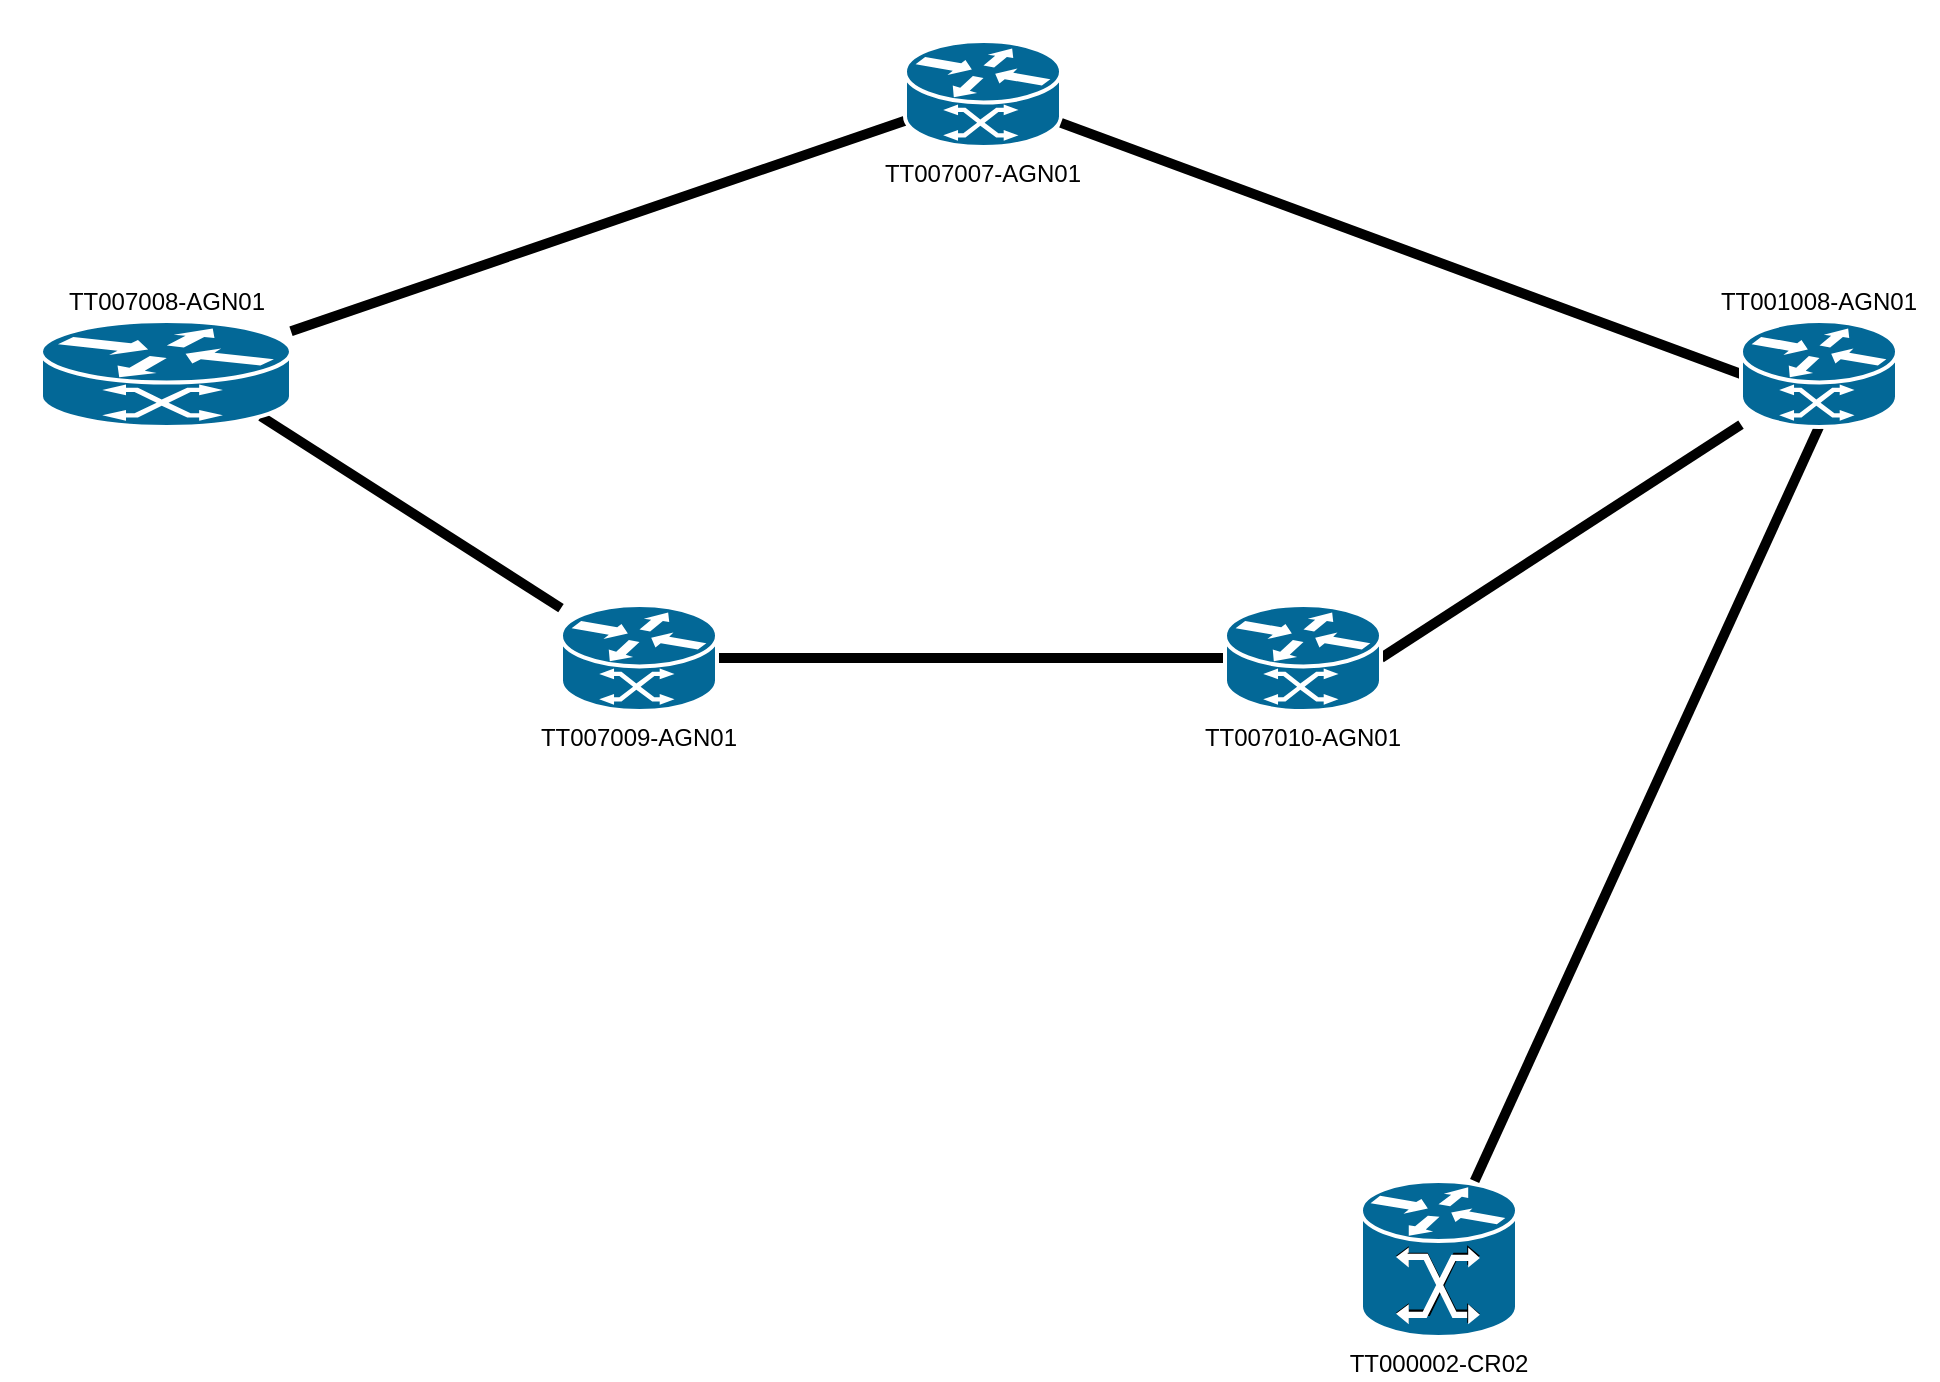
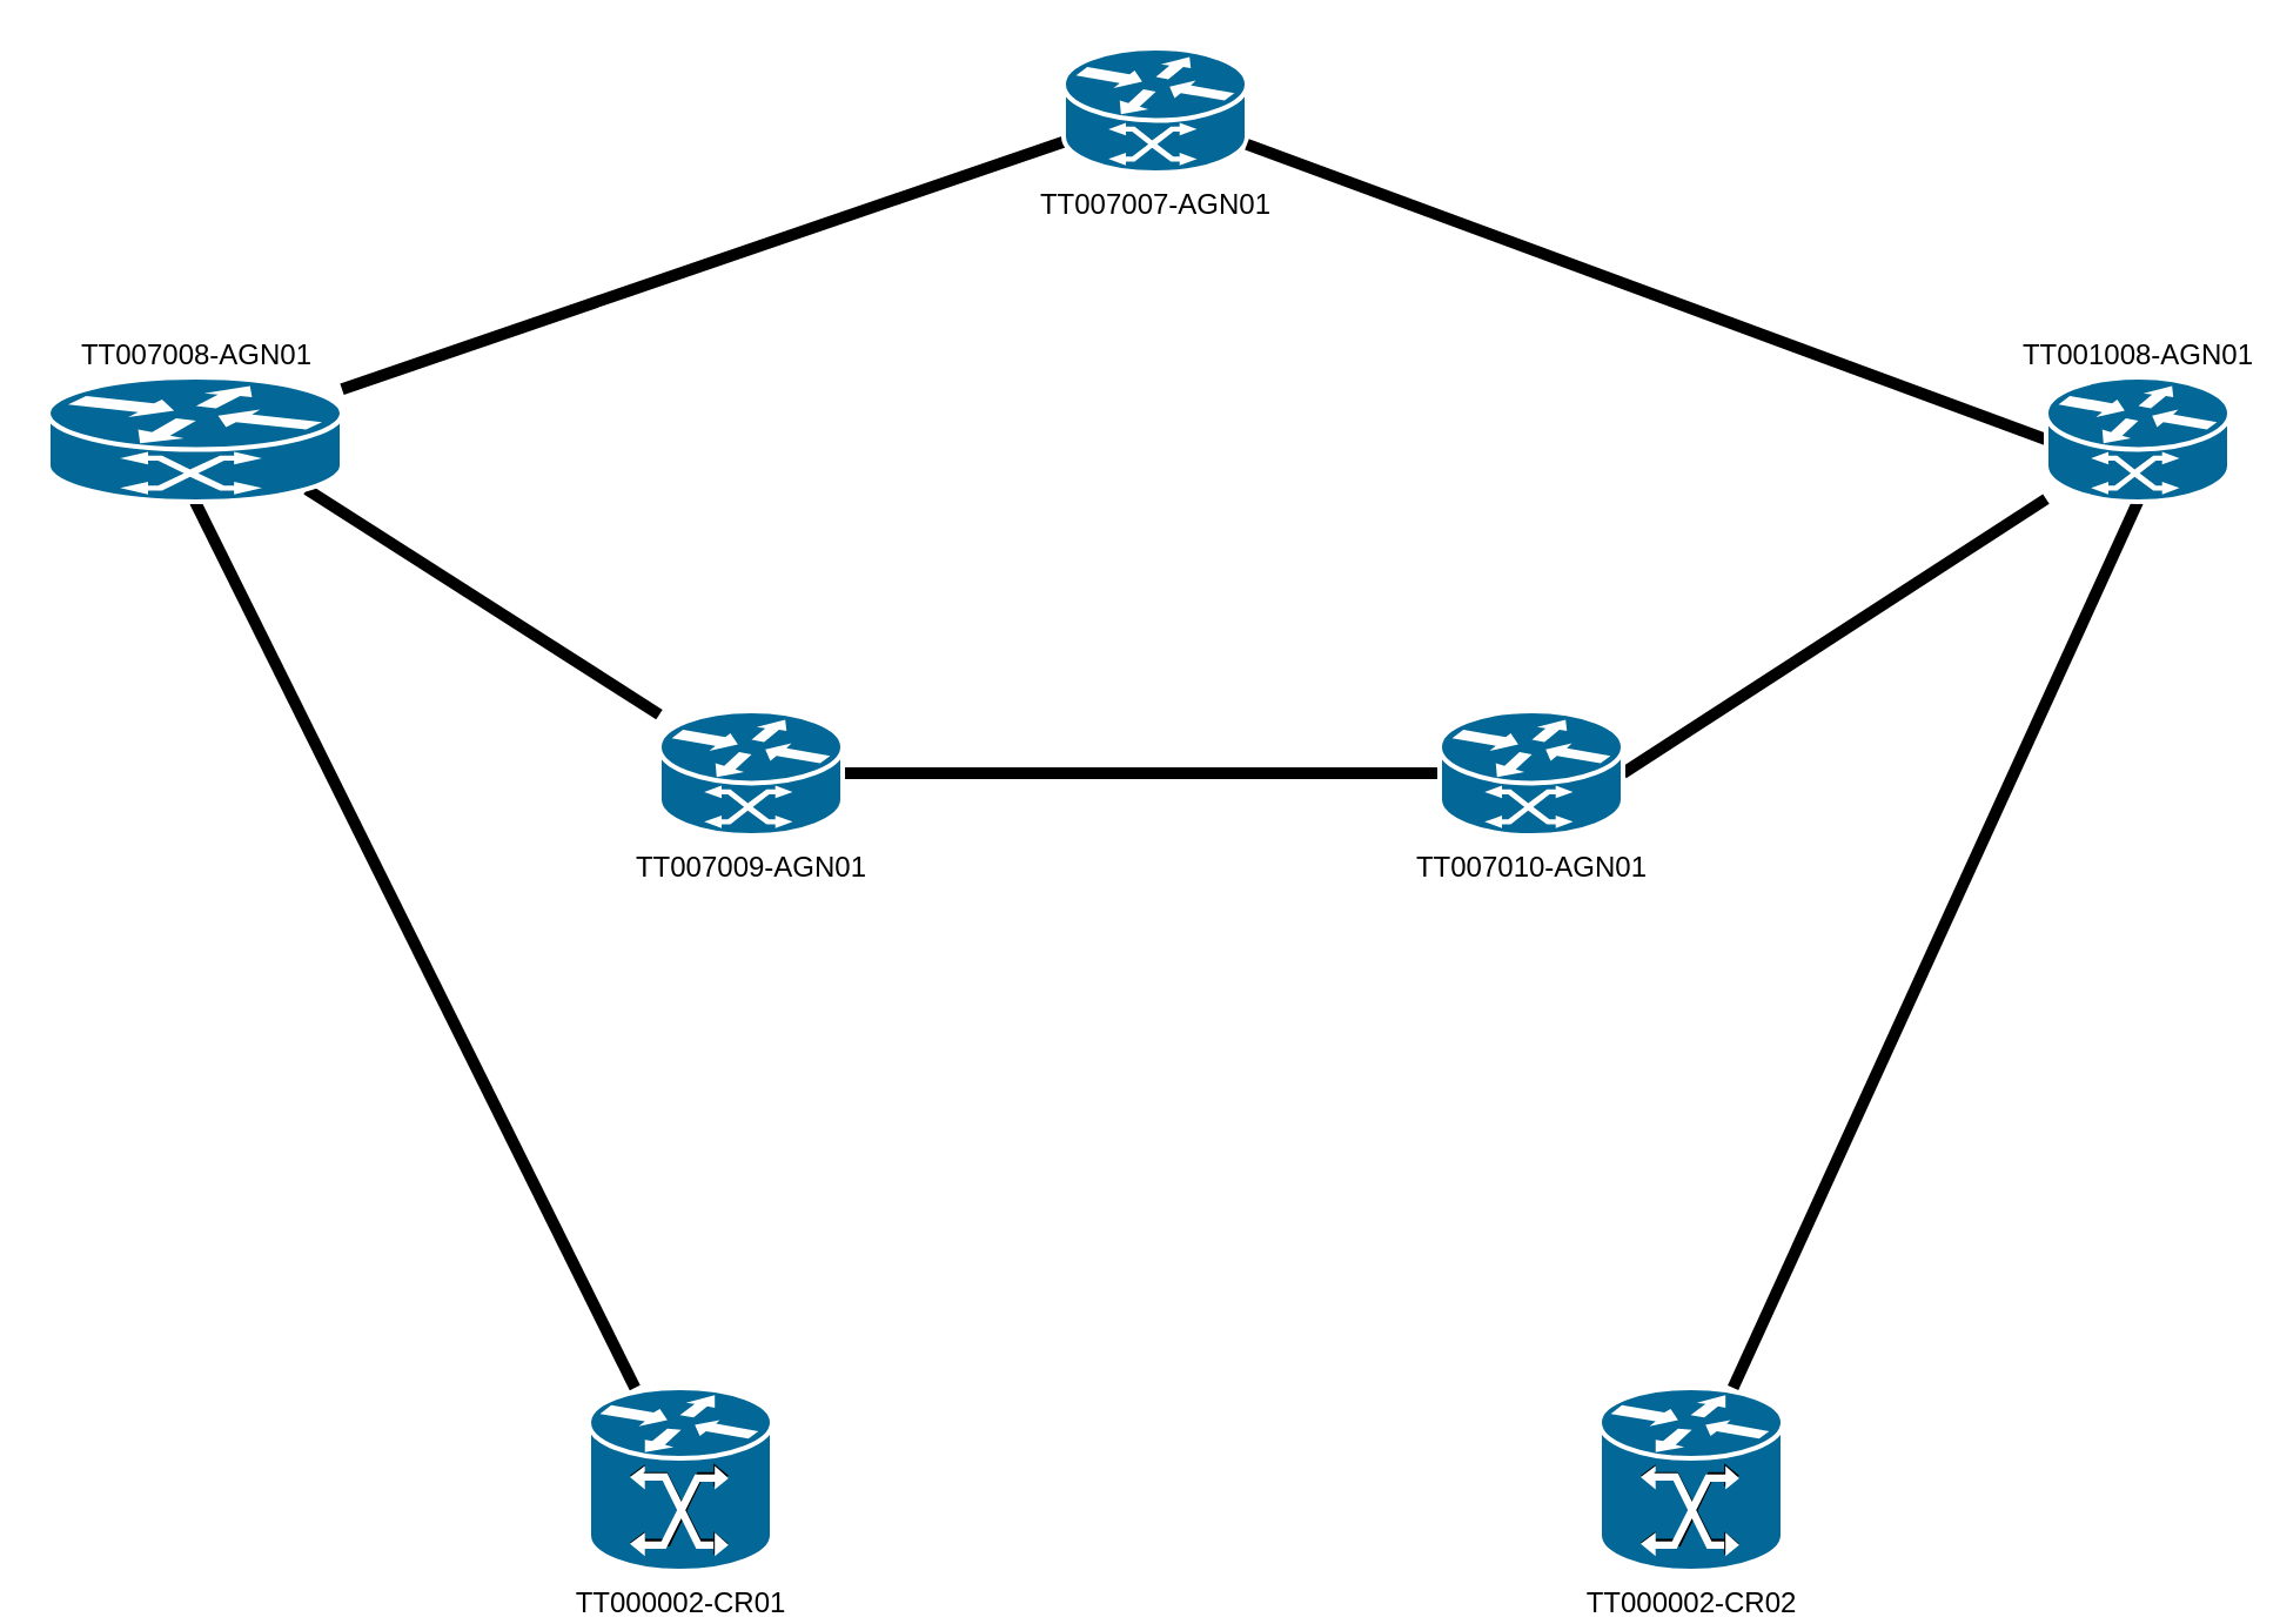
  <mxCell id="0" />
  <mxCell id="1" parent="0" />
+ <mxCell id="2" style="edgeStyle=none;rounded=0;orthogonalLoop=1;jettySize=auto;html=1;exitX=0.5;exitY=1;exitDx=0;exitDy=0;exitPerimeter=0;endArrow=none;endFill=0;strokeWidth=5;" edge="1" parent="1" source="5" target="6"><mxGeometry relative="1" as="geometry" /></mxCell>
  <mxCell id="3" style="rounded=0;orthogonalLoop=1;jettySize=auto;html=1;exitX=0.88;exitY=0.9;exitDx=0;exitDy=0;exitPerimeter=0;endArrow=none;endFill=0;strokeWidth=5;" edge="1" parent="1" source="5" target="10"><mxGeometry relative="1" as="geometry" /></mxCell>
  <mxCell id="4" style="edgeStyle=none;rounded=0;orthogonalLoop=1;jettySize=auto;html=1;endArrow=none;endFill=0;strokeWidth=5;" edge="1" parent="1" source="5" target="8"><mxGeometry relative="1" as="geometry" /></mxCell>
  <mxCell id="5" value="TT007008-AGN01" style="shape=mxgraph.cisco.routers.atm_router;sketch=0;html=1;pointerEvents=1;dashed=0;fillColor=#036897;strokeColor=#ffffff;strokeWidth=2;verticalLabelPosition=top;verticalAlign=bottom;align=center;outlineConnect=0;horizontal=1;labelPosition=center;" vertex="1" parent="1"><mxGeometry x="20" y="160" width="125" height="53" as="geometry" /></mxCell>
+ <mxCell id="6" value="TT000002-CR01" style="shape=mxgraph.cisco.routers.gigabit_switch_atm_tag_router;sketch=0;html=1;pointerEvents=1;dashed=0;fillColor=#036897;strokeColor=#ffffff;strokeWidth=2;verticalLabelPosition=bottom;verticalAlign=top;align=center;outlineConnect=0;" vertex="1" parent="1"><mxGeometry x="250" y="590" width="78" height="78" as="geometry" /></mxCell>
  <mxCell id="7" value="TT000002-CR02" style="shape=mxgraph.cisco.routers.gigabit_switch_atm_tag_router;sketch=0;html=1;pointerEvents=1;dashed=0;fillColor=#036897;strokeColor=#ffffff;strokeWidth=2;verticalLabelPosition=bottom;verticalAlign=top;align=center;outlineConnect=0;" vertex="1" parent="1"><mxGeometry x="680" y="590" width="78" height="78" as="geometry" /></mxCell>
  <mxCell id="8" value="TT007007-AGN01" style="shape=mxgraph.cisco.routers.atm_router;sketch=0;html=1;pointerEvents=1;dashed=0;fillColor=#036897;strokeColor=#ffffff;strokeWidth=2;verticalLabelPosition=bottom;verticalAlign=top;align=center;outlineConnect=0;" vertex="1" parent="1"><mxGeometry x="452" y="20" width="78" height="53" as="geometry" /></mxCell>
  <mxCell id="9" style="edgeStyle=none;rounded=0;orthogonalLoop=1;jettySize=auto;html=1;exitX=1;exitY=0.5;exitDx=0;exitDy=0;exitPerimeter=0;endArrow=none;endFill=0;strokeWidth=5;" edge="1" parent="1" source="10" target="15"><mxGeometry relative="1" as="geometry" /></mxCell>
  <mxCell id="10" value="TT007009-AGN01" style="shape=mxgraph.cisco.routers.atm_router;sketch=0;html=1;pointerEvents=1;dashed=0;fillColor=#036897;strokeColor=#ffffff;strokeWidth=2;verticalLabelPosition=bottom;verticalAlign=top;align=center;outlineConnect=0;" vertex="1" parent="1"><mxGeometry x="280" y="302" width="78" height="53" as="geometry" /></mxCell>
  <mxCell id="11" style="edgeStyle=none;rounded=0;orthogonalLoop=1;jettySize=auto;html=1;exitX=0.5;exitY=1;exitDx=0;exitDy=0;exitPerimeter=0;endArrow=none;endFill=0;strokeWidth=5;" edge="1" parent="1" source="13" target="7"><mxGeometry relative="1" as="geometry" /></mxCell>
  <mxCell id="12" style="edgeStyle=none;rounded=0;orthogonalLoop=1;jettySize=auto;html=1;exitX=0;exitY=0.5;exitDx=0;exitDy=0;exitPerimeter=0;endArrow=none;endFill=0;strokeWidth=5;" edge="1" parent="1" source="13" target="8"><mxGeometry relative="1" as="geometry" /></mxCell>
  <mxCell id="13" value="TT001008-AGN01" style="shape=mxgraph.cisco.routers.atm_router;sketch=0;html=1;pointerEvents=1;dashed=0;fillColor=#036897;strokeColor=#ffffff;strokeWidth=2;verticalLabelPosition=top;verticalAlign=bottom;align=center;outlineConnect=0;labelPosition=center;" vertex="1" parent="1"><mxGeometry x="870" y="160" width="78" height="53" as="geometry" /></mxCell>
  <mxCell id="14" style="edgeStyle=none;rounded=0;orthogonalLoop=1;jettySize=auto;html=1;exitX=1;exitY=0.5;exitDx=0;exitDy=0;exitPerimeter=0;endArrow=none;endFill=0;strokeWidth=5;" edge="1" parent="1" source="15" target="13"><mxGeometry relative="1" as="geometry" /></mxCell>
  <mxCell id="15" value="TT007010-AGN01" style="shape=mxgraph.cisco.routers.atm_router;sketch=0;html=1;pointerEvents=1;dashed=0;fillColor=#036897;strokeColor=#ffffff;strokeWidth=2;verticalLabelPosition=bottom;verticalAlign=top;align=center;outlineConnect=0;" vertex="1" parent="1"><mxGeometry x="612" y="302" width="78" height="53" as="geometry" /></mxCell>
